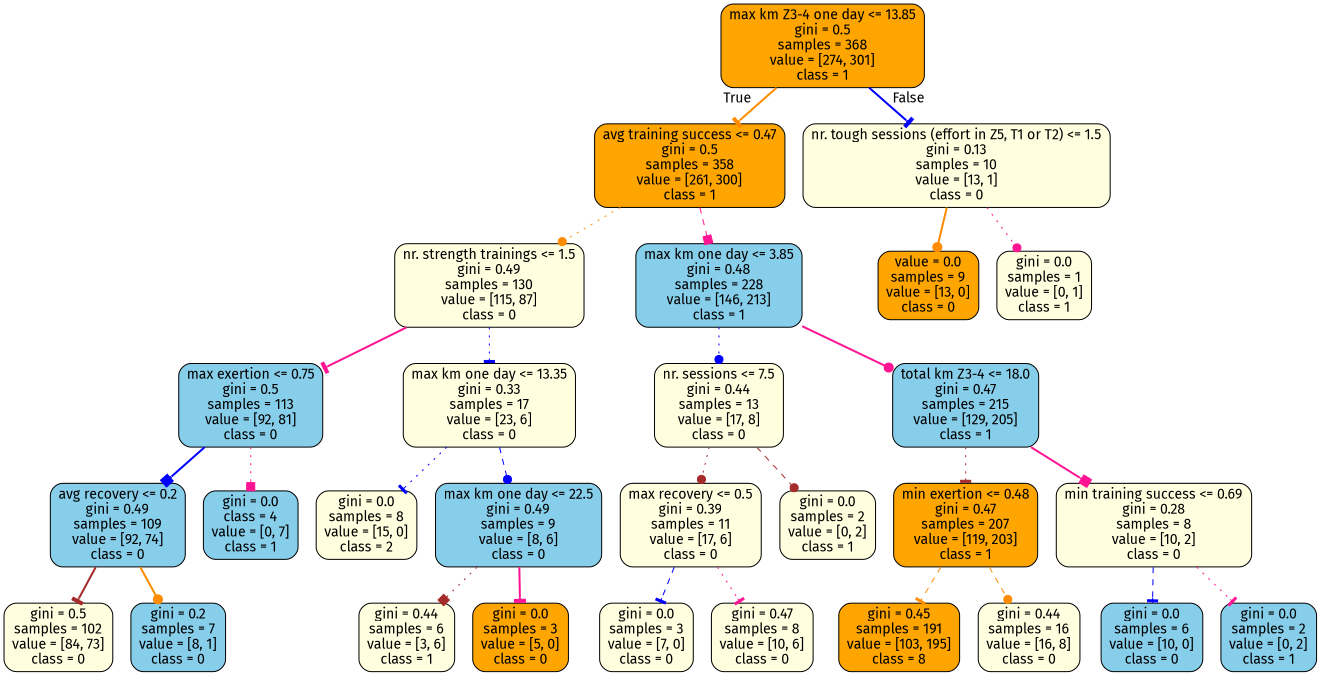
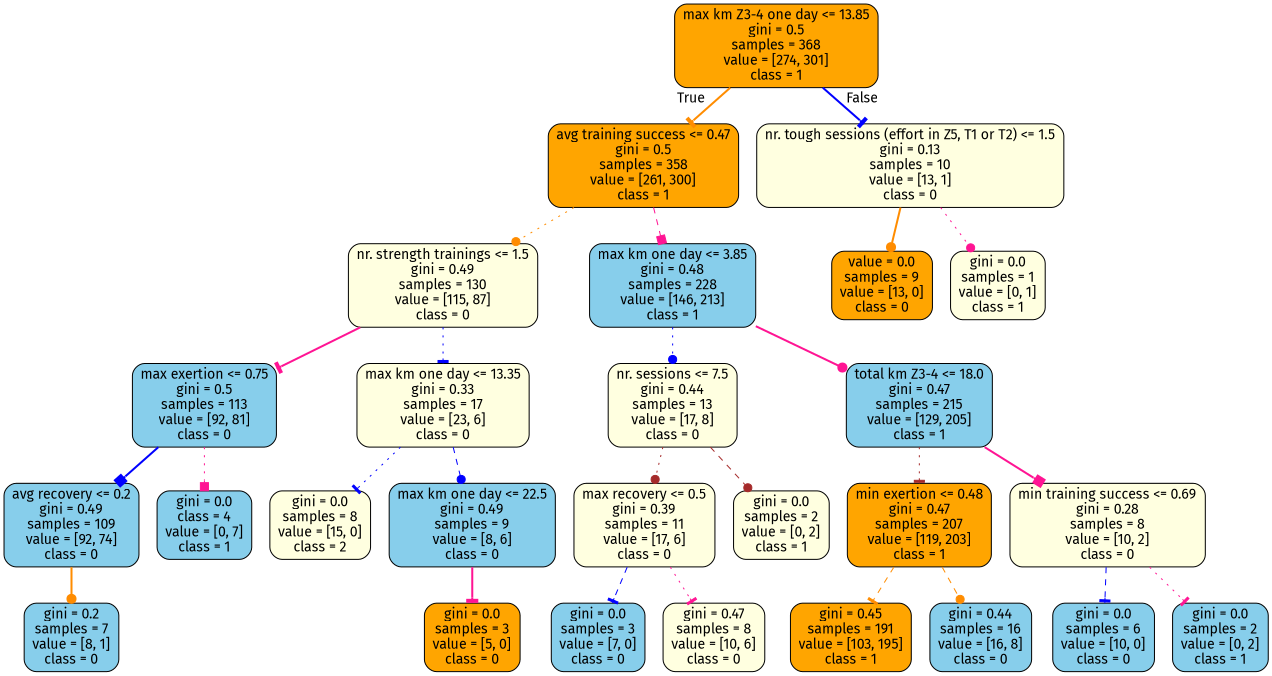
  digraph {
    fontname="Fira Sans"
    node [color=black fillcolor=lightyellow fontname="Fira Sans" shape=box style="filled, rounded"]
    edge [arrowhead=tee color=deeppink fontname="Fira Sans" style=dotted]
    n1 [fillcolor=orange label="max km Z3-4 one day <= 13.85\ngini = 0.5\nsamples = 368\nvalue = [274, 301]\nclass = 1"]
    n2 [fillcolor=orange label="avg training success <= 0.47\ngini = 0.5\nsamples = 358\nvalue = [261, 300]\nclass = 1"]
    n3 [label="nr. tough sessions (effort in Z5, T1 or T2) <= 1.5\ngini = 0.13\nsamples = 10\nvalue = [13, 1]\nclass = 0"]
    n4 [label="nr. strength trainings <= 1.5\ngini = 0.49\nsamples = 130\nvalue = [115, 87]\nclass = 0"]
    n5 [fillcolor=skyblue label="max km one day <= 3.85\ngini = 0.48\nsamples = 228\nvalue = [146, 213]\nclass = 1"]
    n6 [fillcolor=orange label="value = 0.0\nsamples = 9\nvalue = [13, 0]\nclass = 0"]
    n7 [label="gini = 0.0\nsamples = 1\nvalue = [0, 1]\nclass = 1"]
    n8 [fillcolor=skyblue label="max exertion <= 0.75\ngini = 0.5\nsamples = 113\nvalue = [92, 81]\nclass = 0"]
    n9 [label="max km one day <= 13.35\ngini = 0.33\nsamples = 17\nvalue = [23, 6]\nclass = 0"]
    n10 [label="nr. sessions <= 7.5\ngini = 0.44\nsamples = 13\nvalue = [17, 8]\nclass = 0"]
    n11 [fillcolor=skyblue label="total km Z3-4 <= 18.0\ngini = 0.47\nsamples = 215\nvalue = [129, 205]\nclass = 1"]
    n12 [fillcolor=skyblue label="avg recovery <= 0.2\ngini = 0.49\nsamples = 109\nvalue = [92, 74]\nclass = 0"]
    n13 [fillcolor=skyblue label="gini = 0.0\nclass = 4\nvalue = [0, 7]\nclass = 1"]
    n14 [label="gini = 0.0\nsamples = 8\nvalue = [15, 0]\nclass = 2"]
    n15 [fillcolor=skyblue label="max km one day <= 22.5\ngini = 0.49\nsamples = 9\nvalue = [8, 6]\nclass = 0"]
-   n16 [label="gini = 0.5\nsamples = 102\nvalue = [84, 73]\nclass = 0"]
    n17 [fillcolor=skyblue label="gini = 0.2\nsamples = 7\nvalue = [8, 1]\nclass = 0"]
-   n18 [label="gini = 0.44\nsamples = 6\nvalue = [3, 6]\nclass = 1"]
    n19 [fillcolor=orange label="gini = 0.0\nsamples = 3\nvalue = [5, 0]\nclass = 0"]
    n20 [label="max recovery <= 0.5\ngini = 0.39\nsamples = 11\nvalue = [17, 6]\nclass = 0"]
    n21 [label="gini = 0.0\nsamples = 2\nvalue = [0, 2]\nclass = 1"]
    n22 [fillcolor=orange label="min exertion <= 0.48\ngini = 0.47\nsamples = 207\nvalue = [119, 203]\nclass = 1"]
    n23 [label="min training success <= 0.69\ngini = 0.28\nsamples = 8\nvalue = [10, 2]\nclass = 0"]
-   n24 [label="gini = 0.0\nsamples = 3\nvalue = [7, 0]\nclass = 0"]
+   n24 [fillcolor=skyblue label="gini = 0.0\nsamples = 3\nvalue = [7, 0]\nclass = 0"]
    n25 [label="gini = 0.47\nsamples = 8\nvalue = [10, 6]\nclass = 0"]
-   n26 [fillcolor=orange label="gini = 0.45\nsamples = 191\nvalue = [103, 195]\nclass = 8"]
-   n27 [label="gini = 0.44\nsamples = 16\nvalue = [16, 8]\nclass = 0"]
+   n26 [fillcolor=orange label="gini = 0.45\nsamples = 191\nvalue = [103, 195]\nclass = 1"]
+   n27 [fillcolor=skyblue label="gini = 0.44\nsamples = 16\nvalue = [16, 8]\nclass = 0"]
    n28 [fillcolor=skyblue label="gini = 0.0\nsamples = 6\nvalue = [10, 0]\nclass = 0"]
    n29 [fillcolor=skyblue label="gini = 0.0\nsamples = 2\nvalue = [0, 2]\nclass = 1"]
    n1 -> n2 [color=darkorange headlabel=True labelangle=45 labeldistance=2.5 style=bold]
    n1 -> n3 [color=blue headlabel=False labelangle=-45 labeldistance=2.5 style=bold]
    n2 -> n4 [arrowhead=dot color=darkorange]
    n2 -> n5 [arrowhead=box style=dashed]
    n3 -> n6 [arrowhead=dot color=darkorange style=bold]
    n3 -> n7 [arrowhead=dot]
    n4 -> n8 [style=bold]
    n4 -> n9 [color=blue]
    n5 -> n10 [arrowhead=dot color=blue]
    n5 -> n11 [arrowhead=dot style=bold]
    n8 -> n12 [arrowhead=box color=blue style=bold]
    n8 -> n13 [arrowhead=box]
    n9 -> n14 [color=blue]
    n9 -> n15 [arrowhead=dot color=blue style=dashed]
    n10 -> n20 [arrowhead=dot color=brown]
    n10 -> n21 [arrowhead=dot color=brown style=dashed]
    n11 -> n22 [color=brown]
    n11 -> n23 [arrowhead=box style=bold]
-   n12 -> n16 [color=brown style=bold]
    n12 -> n17 [arrowhead=dot color=darkorange style=bold]
-   n15 -> n18 [arrowhead=box color=brown]
    n15 -> n19 [style=bold]
    n20 -> n24 [color=blue style=dashed]
    n20 -> n25
    n22 -> n26 [color=darkorange style=dashed]
    n22 -> n27 [arrowhead=dot color=darkorange style=dashed]
    n23 -> n28 [color=blue style=dashed]
    n23 -> n29
  }
